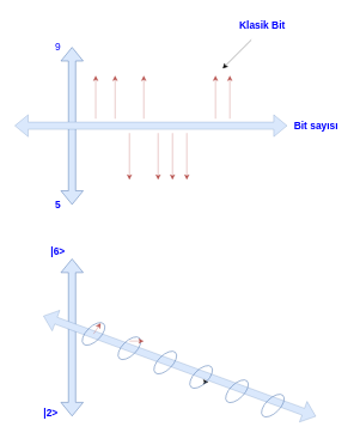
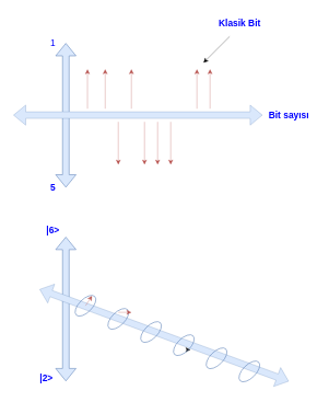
  <mxCell id="0" />
  <mxCell id="1" parent="0" />
  <mxCell id="2" value="" style="shape=flexArrow;endArrow=classic;startArrow=classic;html=1;rounded=0;fillColor=#dae8fc;strokeColor=#6c8ebf;" parent="1" edge="1"><mxGeometry width="100" height="100" relative="1" as="geometry"><mxPoint x="100" y="285" as="sourcePoint" /><mxPoint x="100" y="65" as="targetPoint" /></mxGeometry></mxCell>
  <mxCell id="3" value="" style="shape=flexArrow;endArrow=classic;startArrow=classic;html=1;rounded=0;strokeWidth=0.5;fillColor=#dae8fc;strokeColor=#6c8ebf;" parent="1" edge="1"><mxGeometry width="100" height="100" relative="1" as="geometry"><mxPoint x="400" y="174.74" as="sourcePoint" /><mxPoint x="20" y="174.74" as="targetPoint" /></mxGeometry></mxCell>
  <mxCell id="4" value="&lt;b&gt;&lt;font color=&quot;#0000ff&quot; style=&quot;font-size: 14px;&quot;&gt;5&lt;/font&gt;&lt;/b&gt;" style="text;html=1;align=center;verticalAlign=middle;resizable=0;points=[];autosize=1;strokeColor=none;fillColor=none;" parent="1" vertex="1"><mxGeometry x="65" y="270" width="30" height="30" as="geometry" /></mxCell>
- <mxCell id="5" value="&lt;font color=&quot;#0000ff&quot; style=&quot;font-size: 14px;&quot;&gt;9&lt;/font&gt;" style="text;html=1;align=center;verticalAlign=middle;resizable=0;points=[];autosize=1;strokeColor=none;fillColor=none;" parent="1" vertex="1"><mxGeometry x="65" y="50" width="30" height="30" as="geometry" /></mxCell>
+ <mxCell id="5" value="&lt;font color=&quot;#0000ff&quot; style=&quot;font-size: 14px;&quot;&gt;1&lt;/font&gt;" style="text;html=1;align=center;verticalAlign=middle;resizable=0;points=[];autosize=1;strokeColor=none;fillColor=none;" parent="1" vertex="1"><mxGeometry x="65" y="50" width="30" height="30" as="geometry" /></mxCell>
  <mxCell id="6" value="" style="endArrow=classic;html=1;rounded=0;strokeWidth=0.5;fillColor=#f8cecc;strokeColor=#b85450;fontStyle=1" parent="1" edge="1"><mxGeometry width="50" height="50" relative="1" as="geometry"><mxPoint x="133" y="165" as="sourcePoint" /><mxPoint x="133" y="105" as="targetPoint" /></mxGeometry></mxCell>
  <mxCell id="7" value="" style="endArrow=classic;html=1;rounded=0;strokeWidth=0.5;fillColor=#f8cecc;strokeColor=#b85450;" parent="1" edge="1"><mxGeometry width="50" height="50" relative="1" as="geometry"><mxPoint x="160" y="165" as="sourcePoint" /><mxPoint x="160" y="105" as="targetPoint" /></mxGeometry></mxCell>
  <mxCell id="8" value="" style="endArrow=classic;html=1;rounded=0;strokeWidth=0.5;fillColor=#f8cecc;strokeColor=#b85450;" parent="1" edge="1"><mxGeometry width="50" height="50" relative="1" as="geometry"><mxPoint x="180" y="185" as="sourcePoint" /><mxPoint x="180" y="250" as="targetPoint" /></mxGeometry></mxCell>
  <mxCell id="9" value="" style="endArrow=classic;html=1;rounded=0;strokeWidth=0.5;fillColor=#f8cecc;strokeColor=#b85450;" parent="1" edge="1"><mxGeometry width="50" height="50" relative="1" as="geometry"><mxPoint x="200" y="165" as="sourcePoint" /><mxPoint x="200" y="105" as="targetPoint" /></mxGeometry></mxCell>
  <mxCell id="10" value="" style="endArrow=classic;html=1;rounded=0;strokeWidth=0.5;fillColor=#f8cecc;strokeColor=#b85450;" parent="1" edge="1"><mxGeometry width="50" height="50" relative="1" as="geometry"><mxPoint x="220" y="185" as="sourcePoint" /><mxPoint x="220" y="250" as="targetPoint" /></mxGeometry></mxCell>
  <mxCell id="11" value="" style="endArrow=classic;html=1;rounded=0;strokeWidth=0.5;fillColor=#f8cecc;strokeColor=#b85450;" parent="1" edge="1"><mxGeometry width="50" height="50" relative="1" as="geometry"><mxPoint x="240" y="185" as="sourcePoint" /><mxPoint x="240" y="250" as="targetPoint" /></mxGeometry></mxCell>
  <mxCell id="12" value="" style="endArrow=classic;html=1;rounded=0;strokeWidth=0.5;fillColor=#f8cecc;strokeColor=#b85450;" parent="1" edge="1"><mxGeometry width="50" height="50" relative="1" as="geometry"><mxPoint x="260" y="185" as="sourcePoint" /><mxPoint x="260" y="250" as="targetPoint" /></mxGeometry></mxCell>
  <mxCell id="13" value="" style="endArrow=classic;html=1;rounded=0;strokeWidth=0.5;fillColor=#f8cecc;strokeColor=#b85450;" parent="1" edge="1"><mxGeometry width="50" height="50" relative="1" as="geometry"><mxPoint x="300" y="165" as="sourcePoint" /><mxPoint x="300" y="105" as="targetPoint" /></mxGeometry></mxCell>
  <mxCell id="14" value="" style="endArrow=classic;html=1;rounded=0;strokeWidth=0.5;fillColor=#f8cecc;strokeColor=#b85450;" parent="1" edge="1"><mxGeometry width="50" height="50" relative="1" as="geometry"><mxPoint x="320" y="165" as="sourcePoint" /><mxPoint x="320" y="105" as="targetPoint" /></mxGeometry></mxCell>
  <mxCell id="15" value="" style="endArrow=classic;html=1;rounded=0;strokeWidth=0.5;" parent="1" edge="1"><mxGeometry width="50" height="50" relative="1" as="geometry"><mxPoint x="350" y="55" as="sourcePoint" /><mxPoint x="310" y="95" as="targetPoint" /></mxGeometry></mxCell>
  <mxCell id="16" value="&lt;b&gt;&lt;font color=&quot;#0000ff&quot; style=&quot;font-size: 14px;&quot;&gt;Klasik Bit&lt;/font&gt;&lt;/b&gt;" style="text;html=1;align=center;verticalAlign=middle;resizable=0;points=[];autosize=1;strokeColor=none;fillColor=none;" parent="1" vertex="1"><mxGeometry x="320" y="20" width="90" height="30" as="geometry" /></mxCell>
  <mxCell id="17" value="&lt;b&gt;Bit sayısı&lt;/b&gt;" style="text;html=1;align=center;verticalAlign=middle;resizable=0;points=[];autosize=1;strokeColor=none;fillColor=none;fontSize=14;fontColor=#0000FF;" parent="1" vertex="1"><mxGeometry x="400" y="160" width="80" height="30" as="geometry" /></mxCell>
  <mxCell id="18" value="" style="shape=flexArrow;endArrow=classic;startArrow=classic;html=1;rounded=0;fillColor=#dae8fc;strokeColor=#6c8ebf;" parent="1" edge="1"><mxGeometry width="100" height="100" relative="1" as="geometry"><mxPoint x="100" y="580" as="sourcePoint" /><mxPoint x="100" y="360" as="targetPoint" /></mxGeometry></mxCell>
  <mxCell id="19" value="" style="shape=flexArrow;endArrow=classic;startArrow=classic;html=1;rounded=0;strokeWidth=0.5;fillColor=#dae8fc;strokeColor=#6c8ebf;" parent="1" edge="1"><mxGeometry width="100" height="100" relative="1" as="geometry"><mxPoint x="440" y="580" as="sourcePoint" /><mxPoint x="60" y="440" as="targetPoint" /></mxGeometry></mxCell>
  <mxCell id="20" value="&lt;b&gt;|2&amp;gt;&lt;/b&gt;" style="text;html=1;align=center;verticalAlign=middle;resizable=0;points=[];autosize=1;strokeColor=none;fillColor=none;fontSize=14;fontColor=#0000FF;" parent="1" vertex="1"><mxGeometry x="50" y="560" width="40" height="30" as="geometry" /></mxCell>
  <mxCell id="21" value="&lt;b&gt;|6&amp;gt;&lt;/b&gt;" style="text;html=1;align=center;verticalAlign=middle;resizable=0;points=[];autosize=1;strokeColor=none;fillColor=none;fontSize=14;fontColor=#0000FF;" parent="1" vertex="1"><mxGeometry x="60" y="335" width="40" height="30" as="geometry" /></mxCell>
  <mxCell id="22" value="" style="ellipse;whiteSpace=wrap;html=1;labelBorderColor=#7EA6E0;fontSize=14;rotation=-45;fillColor=none;strokeColor=#6c8ebf;" parent="1" vertex="1"><mxGeometry x="110" y="455" width="40" height="20" as="geometry" /></mxCell>
  <mxCell id="23" value="" style="ellipse;whiteSpace=wrap;html=1;labelBorderColor=#7EA6E0;fontSize=14;rotation=-45;fillColor=none;strokeColor=#6c8ebf;" parent="1" vertex="1"><mxGeometry x="160" y="475" width="40" height="20" as="geometry" /></mxCell>
  <mxCell id="24" value="" style="ellipse;whiteSpace=wrap;html=1;labelBorderColor=#7EA6E0;fontSize=14;rotation=-45;fillColor=none;strokeColor=#6c8ebf;" parent="1" vertex="1"><mxGeometry x="210" y="495" width="40" height="20" as="geometry" /></mxCell>
  <mxCell id="25" style="edgeStyle=orthogonalEdgeStyle;rounded=0;orthogonalLoop=1;jettySize=auto;html=1;exitX=0.5;exitY=1;exitDx=0;exitDy=0;fontSize=14;fontColor=#54FF60;strokeWidth=0.5;" parent="1" source="26" edge="1"><mxGeometry relative="1" as="geometry"><mxPoint x="290" y="532" as="targetPoint" /></mxGeometry></mxCell>
  <mxCell id="26" value="" style="ellipse;whiteSpace=wrap;html=1;labelBorderColor=#7EA6E0;fontSize=14;rotation=-45;fillColor=none;strokeColor=#6c8ebf;" parent="1" vertex="1"><mxGeometry x="260" y="515" width="40" height="20" as="geometry" /></mxCell>
  <mxCell id="27" value="" style="ellipse;whiteSpace=wrap;html=1;labelBorderColor=#7EA6E0;fontSize=14;rotation=-45;fillColor=none;strokeColor=#6c8ebf;" parent="1" vertex="1"><mxGeometry x="310" y="535" width="40" height="20" as="geometry" /></mxCell>
  <mxCell id="28" value="" style="ellipse;whiteSpace=wrap;html=1;labelBorderColor=#7EA6E0;fontSize=14;rotation=-45;fillColor=none;strokeColor=#6c8ebf;" parent="1" vertex="1"><mxGeometry x="360" y="555" width="40" height="20" as="geometry" /></mxCell>
  <mxCell id="29" value="" style="endArrow=classic;html=1;rounded=0;strokeWidth=0.5;fillColor=#f8cecc;strokeColor=#b85450;" parent="1" edge="1"><mxGeometry width="50" height="50" relative="1" as="geometry"><mxPoint x="130" y="465" as="sourcePoint" /><mxPoint x="140" y="450" as="targetPoint" /></mxGeometry></mxCell>
  <mxCell id="30" value="" style="endArrow=classic;html=1;rounded=0;strokeWidth=0.5;fillColor=#f8cecc;strokeColor=#b85450;" parent="1" edge="1"><mxGeometry width="50" height="50" relative="1" as="geometry"><mxPoint x="180" y="475" as="sourcePoint" /><mxPoint x="200" y="475" as="targetPoint" /></mxGeometry></mxCell>
